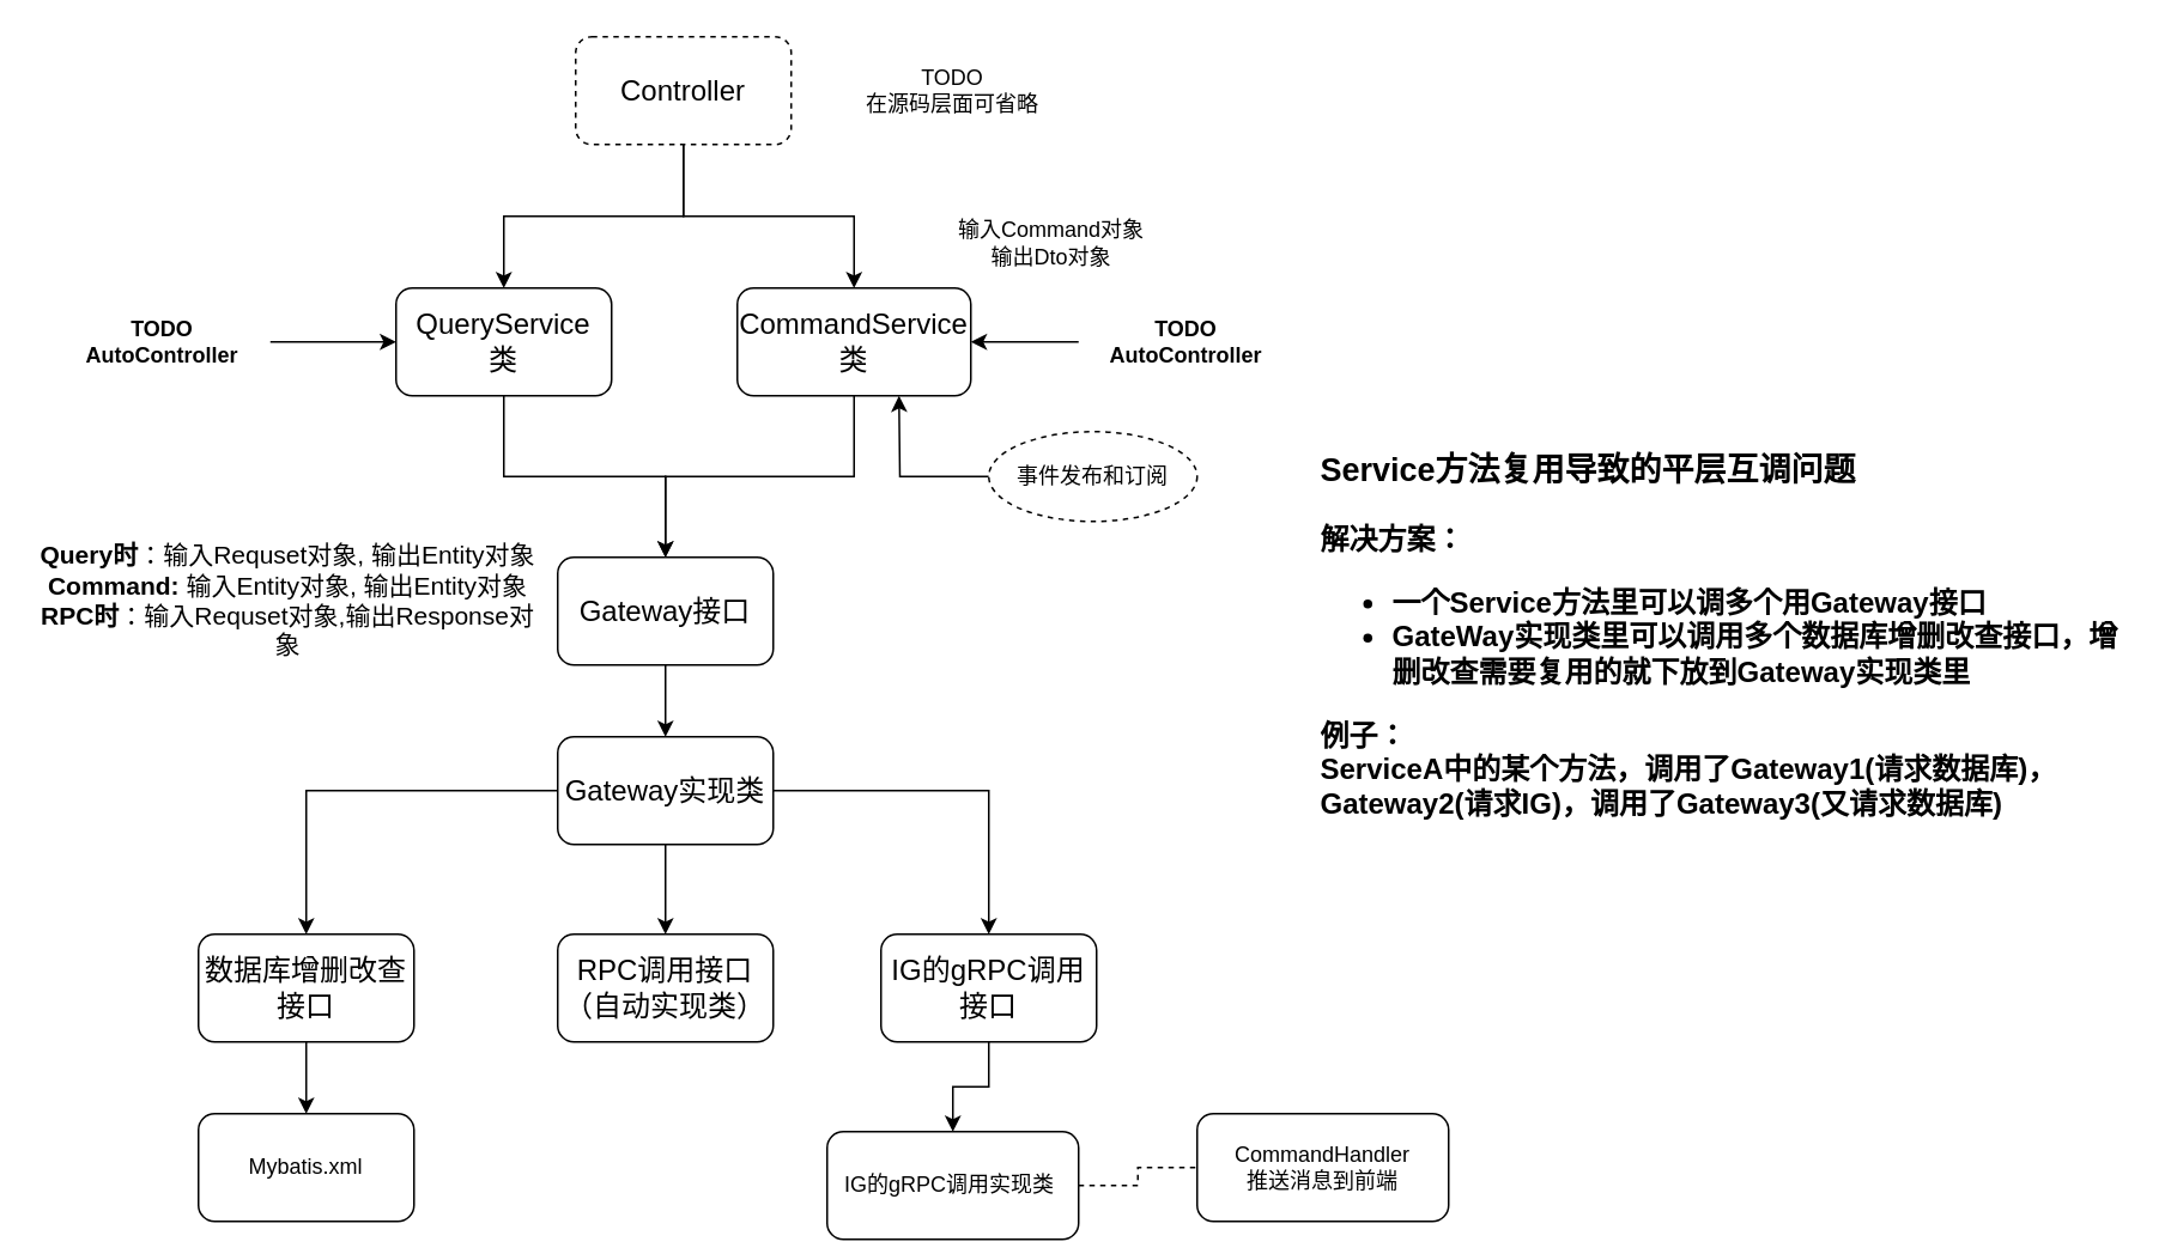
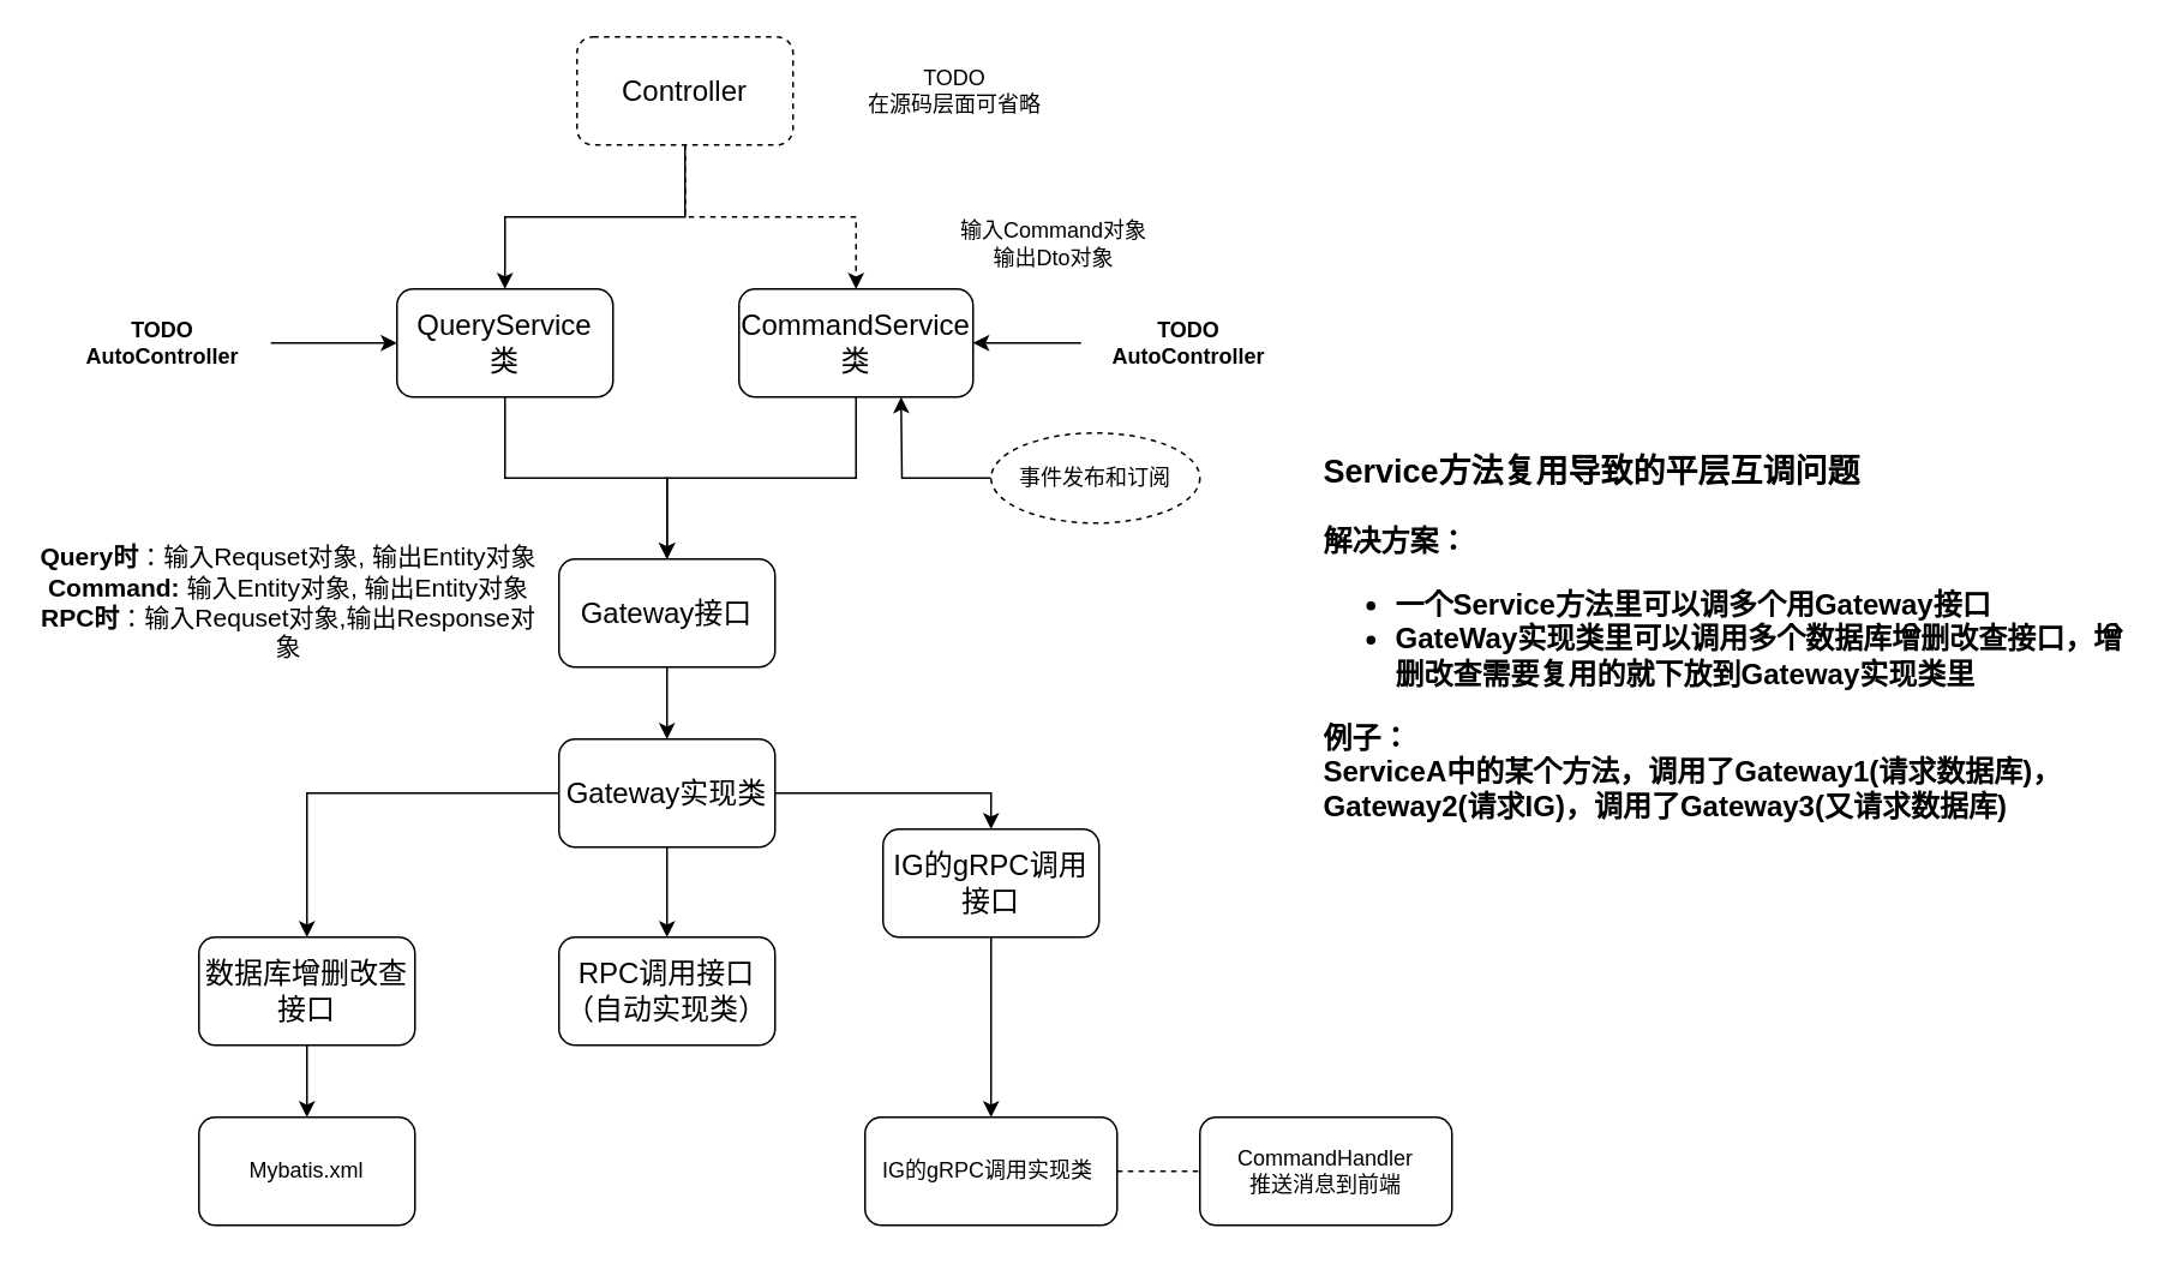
  <mxCell id="0" />
  <mxCell id="1" parent="0" />
  <mxCell id="2" value="" style="edgeStyle=orthogonalEdgeStyle;rounded=0;orthogonalLoop=1;jettySize=auto;html=1;" edge="1" parent="1" source="4" target="6"><mxGeometry relative="1" as="geometry" /></mxCell>
- <mxCell id="3" style="edgeStyle=orthogonalEdgeStyle;rounded=0;orthogonalLoop=1;jettySize=auto;html=1;entryX=0.5;entryY=0;entryDx=0;entryDy=0;" edge="1" parent="1" source="4" target="8"><mxGeometry relative="1" as="geometry" /></mxCell>
+ <mxCell id="3" style="edgeStyle=orthogonalEdgeStyle;rounded=0;orthogonalLoop=1;jettySize=auto;html=1;entryX=0.5;entryY=0;entryDx=0;entryDy=0;dashed=1;" edge="1" parent="1" source="4" target="8"><mxGeometry relative="1" as="geometry" /></mxCell>
  <mxCell id="4" value="&lt;font style=&quot;font-size: 16px&quot;&gt;Controller&lt;/font&gt;" style="rounded=1;whiteSpace=wrap;html=1;dashed=1;" vertex="1" parent="1"><mxGeometry x="320" y="20" width="120" height="60" as="geometry" /></mxCell>
  <mxCell id="5" value="" style="edgeStyle=orthogonalEdgeStyle;rounded=0;orthogonalLoop=1;jettySize=auto;html=1;" edge="1" parent="1" source="6" target="14"><mxGeometry relative="1" as="geometry" /></mxCell>
  <mxCell id="6" value="&lt;font style=&quot;font-size: 16px&quot;&gt;QueryService&lt;br&gt;类&lt;/font&gt;" style="whiteSpace=wrap;html=1;rounded=1;" vertex="1" parent="1"><mxGeometry x="220" y="160" width="120" height="60" as="geometry" /></mxCell>
  <mxCell id="7" style="edgeStyle=orthogonalEdgeStyle;rounded=0;orthogonalLoop=1;jettySize=auto;html=1;entryX=0.5;entryY=0;entryDx=0;entryDy=0;" edge="1" parent="1" source="8" target="14"><mxGeometry relative="1" as="geometry" /></mxCell>
  <mxCell id="8" value="&lt;font style=&quot;font-size: 16px&quot;&gt;CommandService&lt;br&gt;类&lt;/font&gt;" style="whiteSpace=wrap;html=1;rounded=1;" vertex="1" parent="1"><mxGeometry x="410" y="160" width="130" height="60" as="geometry" /></mxCell>
  <mxCell id="9" value="" style="edgeStyle=orthogonalEdgeStyle;rounded=0;orthogonalLoop=1;jettySize=auto;html=1;" edge="1" parent="1" source="10" target="8"><mxGeometry relative="1" as="geometry" /></mxCell>
  <mxCell id="10" value="&lt;b&gt;TODO&lt;br&gt;AutoController&lt;/b&gt;" style="text;html=1;strokeColor=none;fillColor=none;align=center;verticalAlign=middle;whiteSpace=wrap;rounded=0;" vertex="1" parent="1"><mxGeometry x="600" y="172.5" width="120" height="35" as="geometry" /></mxCell>
  <mxCell id="11" value="" style="edgeStyle=orthogonalEdgeStyle;rounded=0;orthogonalLoop=1;jettySize=auto;html=1;" edge="1" parent="1" source="12" target="6"><mxGeometry relative="1" as="geometry" /></mxCell>
  <mxCell id="12" value="&lt;b&gt;TODO&lt;br&gt;AutoController&lt;/b&gt;" style="text;html=1;strokeColor=none;fillColor=none;align=center;verticalAlign=middle;whiteSpace=wrap;rounded=0;" vertex="1" parent="1"><mxGeometry x="30" y="172.5" width="120" height="35" as="geometry" /></mxCell>
  <mxCell id="13" value="" style="edgeStyle=orthogonalEdgeStyle;rounded=0;orthogonalLoop=1;jettySize=auto;html=1;" edge="1" parent="1" source="14" target="24"><mxGeometry relative="1" as="geometry" /></mxCell>
  <mxCell id="14" value="&lt;font style=&quot;font-size: 16px&quot;&gt;Gateway接口&lt;/font&gt;" style="rounded=1;whiteSpace=wrap;html=1;" vertex="1" parent="1"><mxGeometry x="310" y="310" width="120" height="60" as="geometry" /></mxCell>
  <mxCell id="15" value="" style="edgeStyle=orthogonalEdgeStyle;rounded=0;orthogonalLoop=1;jettySize=auto;html=1;" edge="1" parent="1" source="16" target="17"><mxGeometry relative="1" as="geometry" /></mxCell>
  <mxCell id="16" value="&lt;font style=&quot;font-size: 16px&quot;&gt;数据库增删改查接口&lt;/font&gt;" style="whiteSpace=wrap;html=1;rounded=1;" vertex="1" parent="1"><mxGeometry x="110" y="520" width="120" height="60" as="geometry" /></mxCell>
  <mxCell id="17" value="Mybatis.xml" style="whiteSpace=wrap;html=1;rounded=1;" vertex="1" parent="1"><mxGeometry x="110" y="620" width="120" height="60" as="geometry" /></mxCell>
  <mxCell id="18" value="&lt;font style=&quot;font-size: 14px&quot;&gt;&lt;b&gt;Query时&lt;/b&gt;：输入Requset对象, 输出Entity对象&lt;br&gt;&lt;b&gt;Command:&amp;nbsp;&lt;/b&gt;输入Entity对象, 输出Entity对象&lt;br&gt;&lt;b&gt;RPC时&lt;/b&gt;：输入Requset对象,输出Response对象&lt;/font&gt;" style="text;html=1;strokeColor=none;fillColor=none;align=center;verticalAlign=middle;whiteSpace=wrap;rounded=0;dashed=1;" vertex="1" parent="1"><mxGeometry x="20" y="310" width="280" height="48.75" as="geometry" /></mxCell>
  <mxCell id="19" value="输入Command对象&lt;br&gt;输出Dto对象" style="text;html=1;strokeColor=none;fillColor=none;align=center;verticalAlign=middle;whiteSpace=wrap;rounded=0;dashed=1;" vertex="1" parent="1"><mxGeometry x="530" y="120" width="110" height="30" as="geometry" /></mxCell>
  <mxCell id="20" value="TODO&lt;br&gt;在源码层面可省略" style="text;html=1;strokeColor=none;fillColor=none;align=center;verticalAlign=middle;whiteSpace=wrap;rounded=0;dashed=1;" vertex="1" parent="1"><mxGeometry x="450" y="35" width="160" height="30" as="geometry" /></mxCell>
  <mxCell id="21" style="edgeStyle=orthogonalEdgeStyle;rounded=0;orthogonalLoop=1;jettySize=auto;html=1;" edge="1" parent="1" source="24" target="27"><mxGeometry relative="1" as="geometry" /></mxCell>
  <mxCell id="22" style="edgeStyle=orthogonalEdgeStyle;rounded=0;orthogonalLoop=1;jettySize=auto;html=1;entryX=0.5;entryY=0;entryDx=0;entryDy=0;" edge="1" parent="1" source="24" target="16"><mxGeometry relative="1" as="geometry" /></mxCell>
  <mxCell id="23" style="edgeStyle=orthogonalEdgeStyle;rounded=0;orthogonalLoop=1;jettySize=auto;html=1;entryX=0.5;entryY=0;entryDx=0;entryDy=0;" edge="1" parent="1" source="24" target="29"><mxGeometry relative="1" as="geometry" /></mxCell>
  <mxCell id="24" value="&lt;font style=&quot;font-size: 16px&quot;&gt;Gateway实现类&lt;/font&gt;" style="rounded=1;whiteSpace=wrap;html=1;" vertex="1" parent="1"><mxGeometry x="310" y="410" width="120" height="60" as="geometry" /></mxCell>
  <mxCell id="25" style="edgeStyle=orthogonalEdgeStyle;rounded=0;orthogonalLoop=1;jettySize=auto;html=1;" edge="1" parent="1" source="26"><mxGeometry relative="1" as="geometry"><mxPoint x="500" y="220" as="targetPoint" /></mxGeometry></mxCell>
  <mxCell id="26" value="事件发布和订阅" style="ellipse;whiteSpace=wrap;html=1;dashed=1;" vertex="1" parent="1"><mxGeometry x="550" y="240" width="116" height="50" as="geometry" /></mxCell>
  <mxCell id="27" value="&lt;font style=&quot;font-size: 16px&quot;&gt;RPC调用接口&lt;br&gt;（自动实现类）&lt;/font&gt;" style="whiteSpace=wrap;html=1;rounded=1;" vertex="1" parent="1"><mxGeometry x="310" y="520" width="120" height="60" as="geometry" /></mxCell>
  <mxCell id="28" value="" style="edgeStyle=orthogonalEdgeStyle;rounded=0;orthogonalLoop=1;jettySize=auto;html=1;" edge="1" parent="1" source="29" target="31"><mxGeometry relative="1" as="geometry" /></mxCell>
- <mxCell id="29" value="&lt;font style=&quot;font-size: 16px&quot;&gt;IG的gRPC调用接口&lt;/font&gt;" style="whiteSpace=wrap;html=1;rounded=1;" vertex="1" parent="1"><mxGeometry x="490" y="520" width="120" height="60" as="geometry" /></mxCell>
+ <mxCell id="29" value="&lt;font style=&quot;font-size: 16px&quot;&gt;IG的gRPC调用接口&lt;/font&gt;" style="whiteSpace=wrap;html=1;rounded=1;" vertex="1" parent="1"><mxGeometry x="490" y="460" width="120" height="60" as="geometry" /></mxCell>
  <mxCell id="30" value="" style="edgeStyle=orthogonalEdgeStyle;rounded=0;orthogonalLoop=1;jettySize=auto;html=1;dashed=1;endArrow=none;endFill=0;" edge="1" parent="1" source="31" target="32"><mxGeometry relative="1" as="geometry" /></mxCell>
- <mxCell id="31" value="&lt;span&gt;IG的gRPC调用实现类&amp;nbsp;&lt;/span&gt;" style="whiteSpace=wrap;html=1;rounded=1;" vertex="1" parent="1"><mxGeometry x="460" y="630" width="140" height="60" as="geometry" /></mxCell>
+ <mxCell id="31" value="&lt;span&gt;IG的gRPC调用实现类&amp;nbsp;&lt;/span&gt;" style="whiteSpace=wrap;html=1;rounded=1;" vertex="1" parent="1"><mxGeometry x="480" y="620" width="140" height="60" as="geometry" /></mxCell>
  <mxCell id="32" value="CommandHandler&lt;br&gt;推送消息到前端" style="whiteSpace=wrap;html=1;rounded=1;" vertex="1" parent="1"><mxGeometry x="666" y="620" width="140" height="60" as="geometry" /></mxCell>
  <mxCell id="33" value="&lt;h1&gt;&lt;font style=&quot;font-size: 18px&quot;&gt;Service方法复用导致的平层互调问题&lt;/font&gt;&lt;/h1&gt;&lt;p style=&quot;font-size: 16px&quot;&gt;&lt;b&gt;&lt;font style=&quot;font-size: 16px&quot;&gt;解决方案：&lt;/font&gt;&lt;/b&gt;&lt;/p&gt;&lt;p style=&quot;font-size: 16px&quot;&gt;&lt;/p&gt;&lt;ul style=&quot;font-size: 16px&quot;&gt;&lt;li&gt;&lt;b&gt;&lt;font style=&quot;font-size: 16px&quot;&gt;一个Service方法里可以调多个用Gateway接口&lt;/font&gt;&lt;/b&gt;&lt;/li&gt;&lt;li&gt;&lt;font style=&quot;font-size: 16px&quot;&gt;&lt;b&gt;&lt;font style=&quot;font-size: 16px&quot;&gt;GateWay实现类里可以调用多个数据库增删改查接口，增删改查需要复用的就下放到&lt;/font&gt;&lt;/b&gt;&lt;b&gt;Gateway实现类里&lt;/b&gt;&lt;/font&gt;&lt;/li&gt;&lt;/ul&gt;&lt;font style=&quot;font-size: 16px&quot;&gt;&lt;b&gt;例子：&lt;br&gt;ServiceA中的某个方法，调用了Gateway1(请求数据库)，&lt;/b&gt;&lt;b&gt;Gateway2(请求IG)，&lt;/b&gt;&lt;b&gt;调用了Gateway3&lt;/b&gt;&lt;b&gt;(又请求数据库)&lt;/b&gt;&lt;/font&gt;&lt;span style=&quot;font-size: 16px&quot;&gt;&lt;b&gt;&lt;br&gt;&lt;/b&gt;&lt;/span&gt;&lt;p&gt;&lt;/p&gt;" style="text;html=1;strokeColor=none;fillColor=none;spacing=5;spacingTop=-20;whiteSpace=wrap;overflow=hidden;rounded=0;dashed=1;" vertex="1" parent="1"><mxGeometry x="730" y="240" width="460" height="310" as="geometry" /></mxCell>
